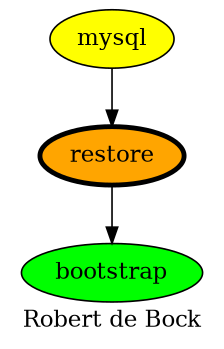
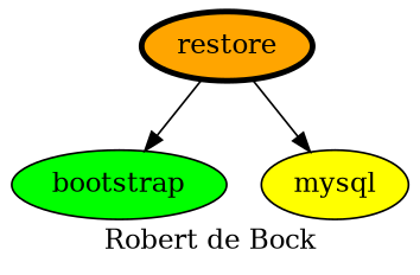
  digraph {
    label="Robert de Bock"
    node [style=filled]
    bootstrap [fillcolor=green]
    mysql [fillcolor=yellow]
    restore [fillcolor=orange penwidth=3]
    restore -> bootstrap
-   mysql -> restore
+   restore -> mysql
  }
